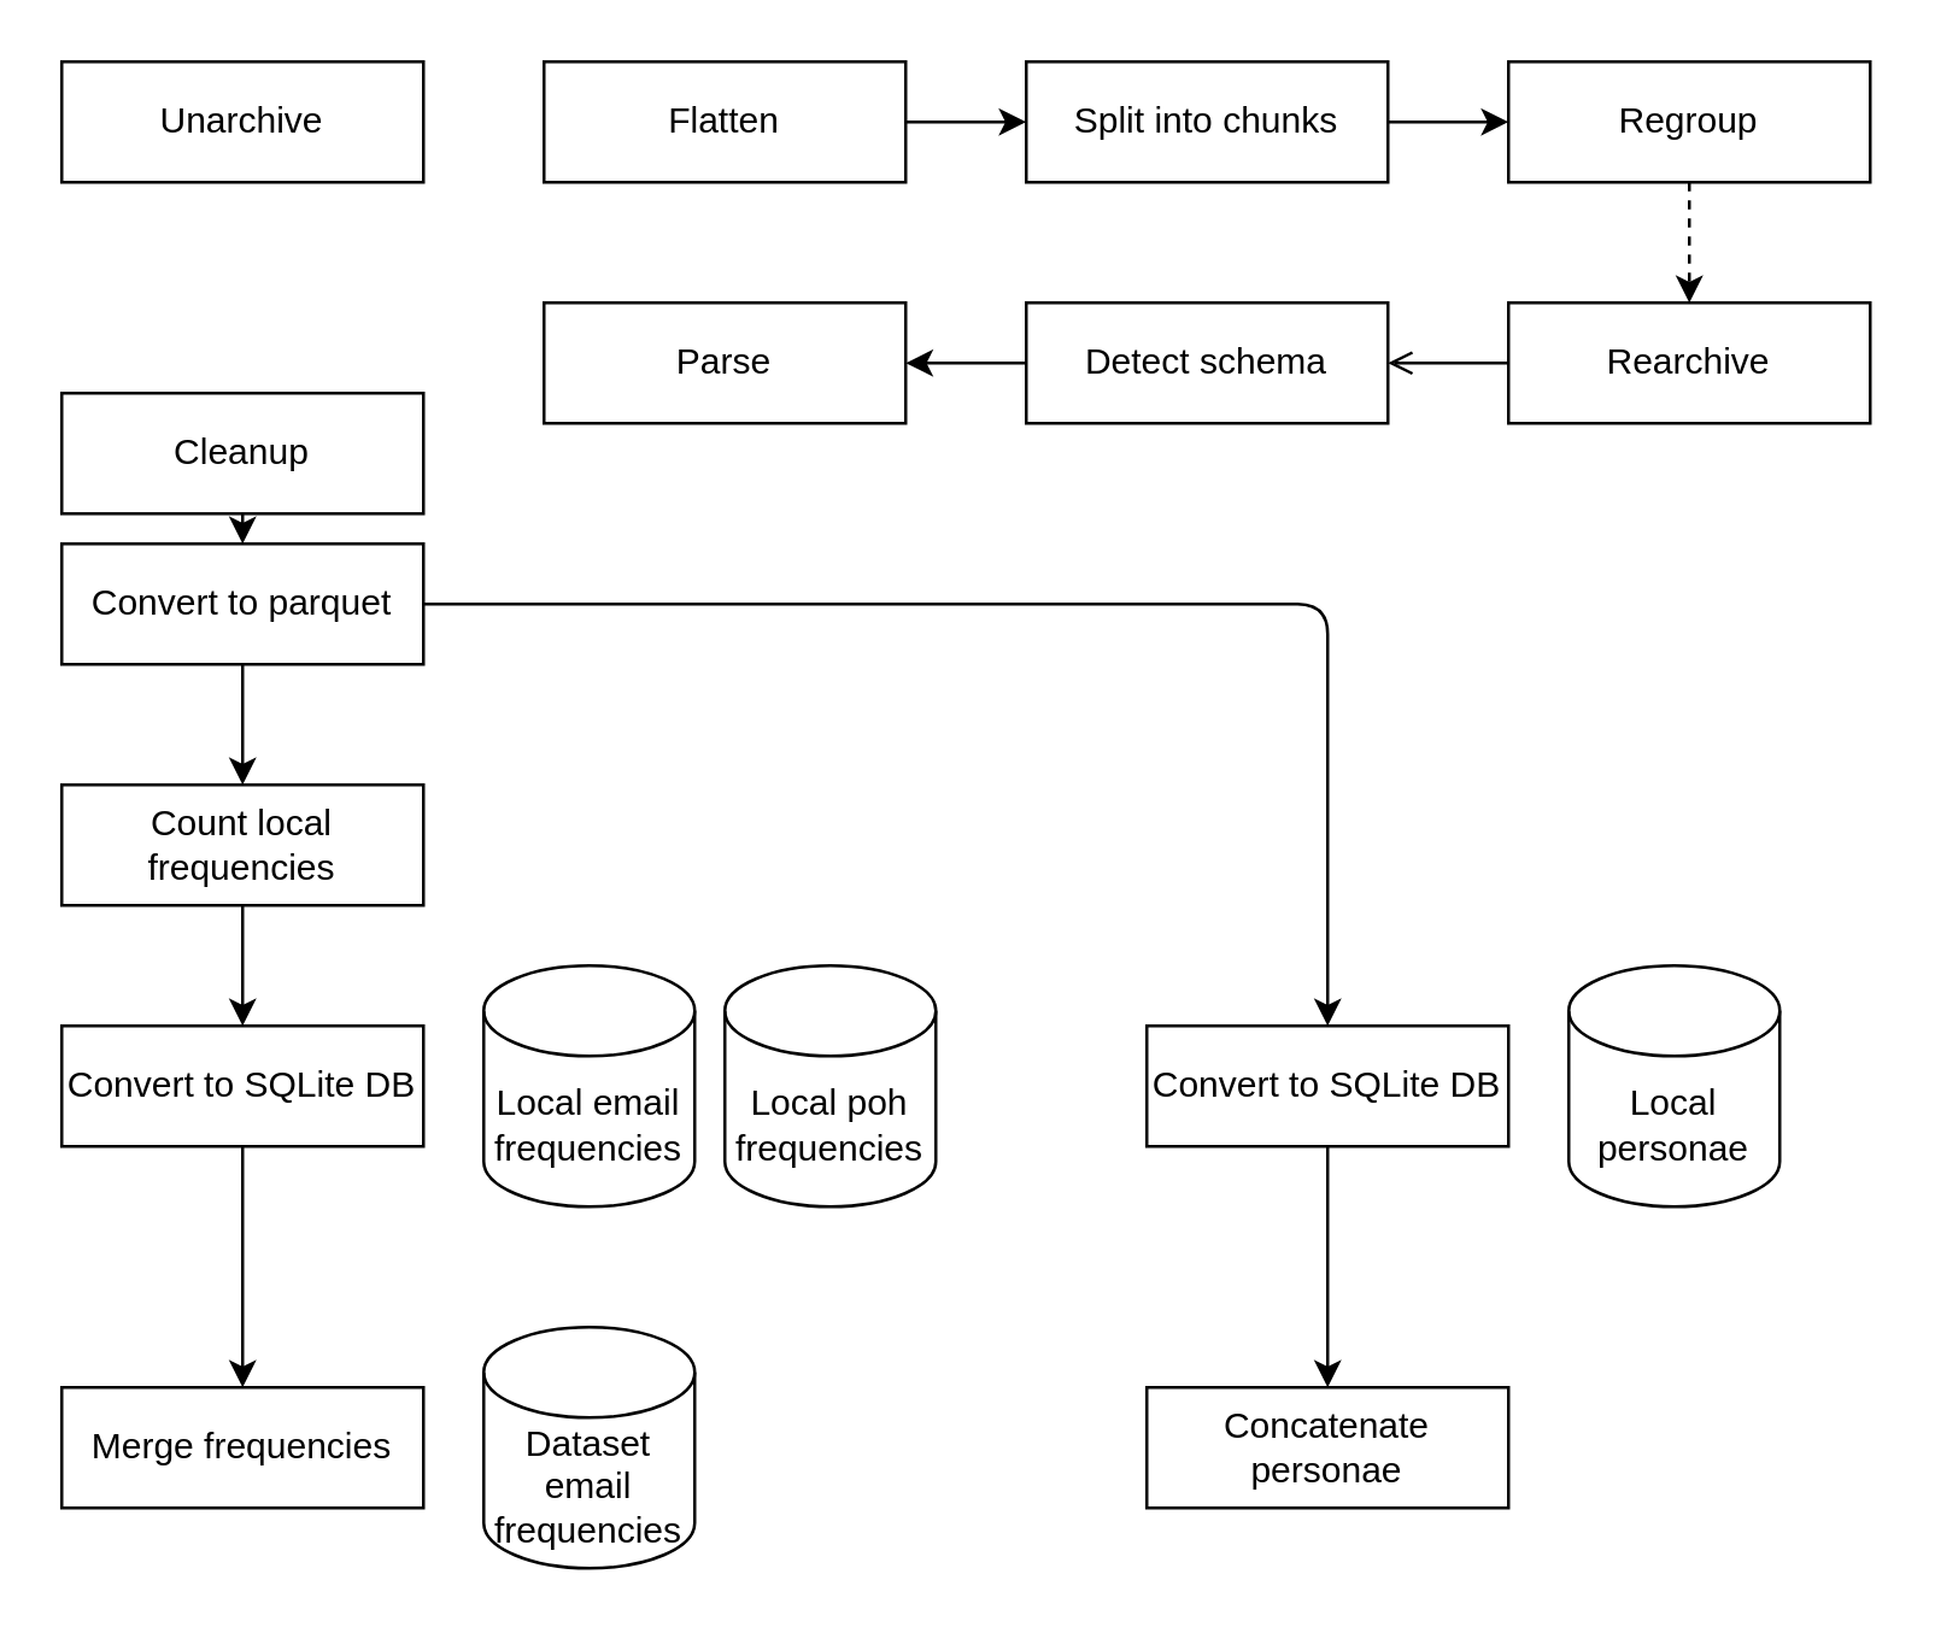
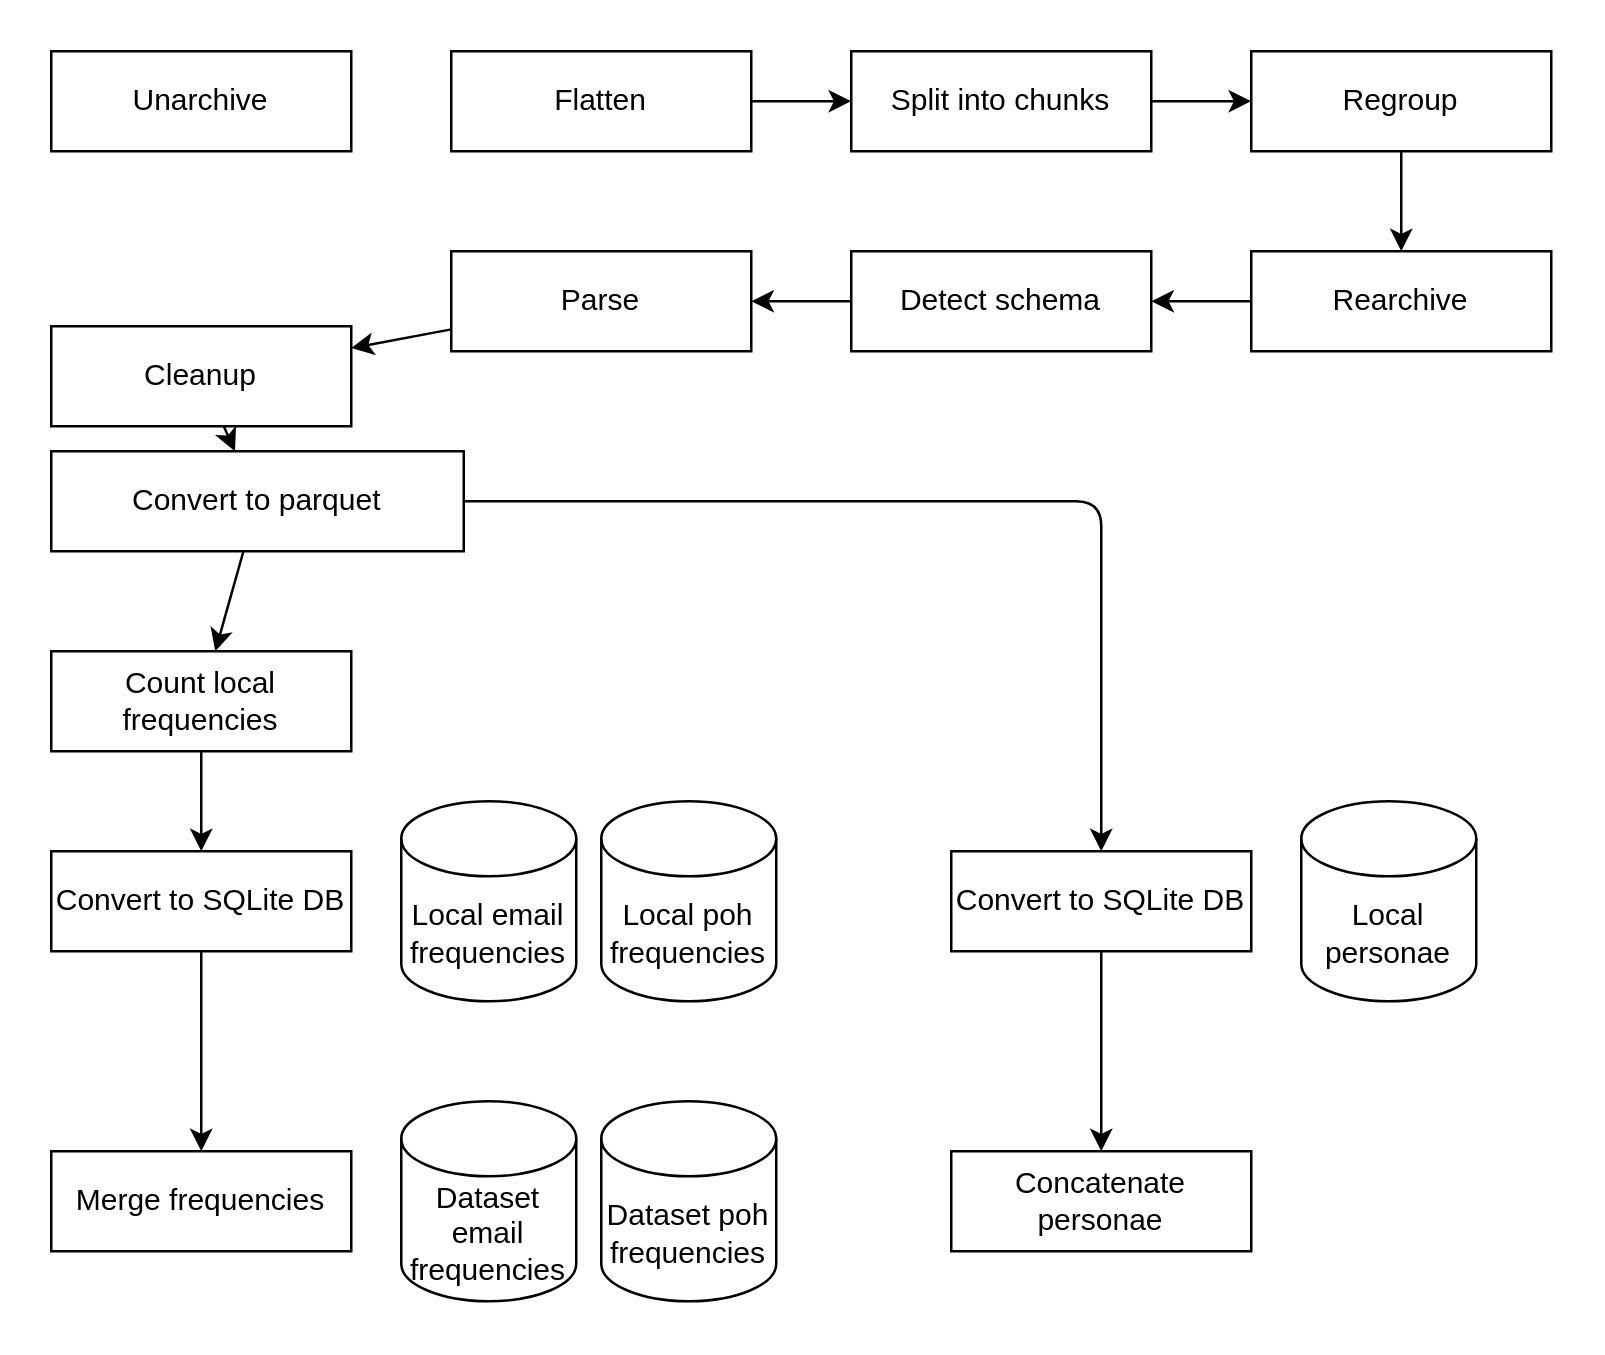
  <mxCell id="0" />
  <mxCell id="1" parent="0" />
  <mxCell id="2" value="Unarchive" style="rounded=0;whiteSpace=wrap;html=1;" parent="1" vertex="1"><mxGeometry x="20" y="20" width="120" height="40" as="geometry" /></mxCell>
  <mxCell id="3" value="" style="edgeStyle=none;html=1;" parent="1" source="4" target="6" edge="1"><mxGeometry relative="1" as="geometry" /></mxCell>
  <mxCell id="4" value="Flatten" style="rounded=0;whiteSpace=wrap;html=1;" parent="1" vertex="1"><mxGeometry x="180" y="20" width="120" height="40" as="geometry" /></mxCell>
  <mxCell id="5" value="" style="edgeStyle=none;html=1;" parent="1" source="6" target="8" edge="1"><mxGeometry relative="1" as="geometry" /></mxCell>
  <mxCell id="6" value="Split into chunks" style="rounded=0;whiteSpace=wrap;html=1;" parent="1" vertex="1"><mxGeometry x="340" y="20" width="120" height="40" as="geometry" /></mxCell>
- <mxCell id="7" value="" style="edgeStyle=none;html=1;dashed=1;" parent="1" source="8" target="10" edge="1"><mxGeometry relative="1" as="geometry" /></mxCell>
+ <mxCell id="7" value="" style="edgeStyle=none;html=1;" parent="1" source="8" target="10" edge="1"><mxGeometry relative="1" as="geometry" /></mxCell>
  <mxCell id="8" value="Regroup" style="rounded=0;whiteSpace=wrap;html=1;" parent="1" vertex="1"><mxGeometry x="500" y="20" width="120" height="40" as="geometry" /></mxCell>
- <mxCell id="9" value="" style="edgeStyle=none;html=1;endArrow=open;" parent="1" source="10" target="12" edge="1"><mxGeometry relative="1" as="geometry" /></mxCell>
+ <mxCell id="9" value="" style="edgeStyle=none;html=1;" parent="1" source="10" target="12" edge="1"><mxGeometry relative="1" as="geometry" /></mxCell>
  <mxCell id="10" value="Rearchive" style="rounded=0;whiteSpace=wrap;html=1;" parent="1" vertex="1"><mxGeometry x="500" y="100" width="120" height="40" as="geometry" /></mxCell>
  <mxCell id="11" value="" style="edgeStyle=none;html=1;" parent="1" source="12" target="14" edge="1"><mxGeometry relative="1" as="geometry" /></mxCell>
  <mxCell id="12" value="Detect schema" style="rounded=0;whiteSpace=wrap;html=1;" parent="1" vertex="1"><mxGeometry x="340" y="100" width="120" height="40" as="geometry" /></mxCell>
+ <mxCell id="13" value="" style="edgeStyle=none;html=1;" parent="1" source="14" target="16" edge="1"><mxGeometry relative="1" as="geometry" /></mxCell>
  <mxCell id="14" value="Parse" style="rounded=0;whiteSpace=wrap;html=1;" parent="1" vertex="1"><mxGeometry x="180" y="100" width="120" height="40" as="geometry" /></mxCell>
  <mxCell id="15" value="" style="edgeStyle=none;html=1;" parent="1" source="16" target="19" edge="1"><mxGeometry relative="1" as="geometry" /></mxCell>
  <mxCell id="16" value="Cleanup" style="rounded=0;whiteSpace=wrap;html=1;" parent="1" vertex="1"><mxGeometry x="20" y="130" width="120" height="40" as="geometry" /></mxCell>
  <mxCell id="17" value="" style="edgeStyle=none;html=1;" parent="1" source="19" target="21" edge="1"><mxGeometry relative="1" as="geometry" /></mxCell>
  <mxCell id="18" style="edgeStyle=none;html=1;entryX=0.5;entryY=0;entryDx=0;entryDy=0;" parent="1" source="19" target="23" edge="1"><mxGeometry relative="1" as="geometry"><Array as="points"><mxPoint x="440" y="200" /></Array></mxGeometry></mxCell>
- <mxCell id="19" value="Convert to parquet" style="rounded=0;whiteSpace=wrap;html=1;" parent="1" vertex="1"><mxGeometry x="20" y="180" width="120" height="40" as="geometry" /></mxCell>
+ <mxCell id="19" value="Convert to parquet" style="rounded=0;whiteSpace=wrap;html=1;" parent="1" vertex="1"><mxGeometry x="20" y="180" width="165" height="40" as="geometry" /></mxCell>
  <mxCell id="20" value="" style="edgeStyle=none;html=1;" parent="1" source="21" target="25" edge="1"><mxGeometry relative="1" as="geometry" /></mxCell>
  <mxCell id="21" value="Count local frequencies" style="rounded=0;whiteSpace=wrap;html=1;" parent="1" vertex="1"><mxGeometry x="20" y="260" width="120" height="40" as="geometry" /></mxCell>
  <mxCell id="22" style="edgeStyle=none;html=1;entryX=0.5;entryY=0;entryDx=0;entryDy=0;" edge="1" parent="1" source="23" target="32"><mxGeometry relative="1" as="geometry" /></mxCell>
  <mxCell id="23" value="Convert to SQLite DB" style="rounded=0;whiteSpace=wrap;html=1;" parent="1" vertex="1"><mxGeometry x="380" y="340" width="120" height="40" as="geometry" /></mxCell>
  <mxCell id="24" style="edgeStyle=none;html=1;entryX=0.5;entryY=0;entryDx=0;entryDy=0;" parent="1" source="25" target="29" edge="1"><mxGeometry relative="1" as="geometry" /></mxCell>
  <mxCell id="25" value="Convert to SQLite DB" style="rounded=0;whiteSpace=wrap;html=1;" parent="1" vertex="1"><mxGeometry x="20" y="340" width="120" height="40" as="geometry" /></mxCell>
  <mxCell id="26" value="Local email frequencies" style="shape=cylinder3;whiteSpace=wrap;html=1;boundedLbl=1;backgroundOutline=1;size=15;" parent="1" vertex="1"><mxGeometry x="160" y="320" width="70" height="80" as="geometry" /></mxCell>
  <mxCell id="27" value="Local poh frequencies" style="shape=cylinder3;whiteSpace=wrap;html=1;boundedLbl=1;backgroundOutline=1;size=15;" parent="1" vertex="1"><mxGeometry x="240" y="320" width="70" height="80" as="geometry" /></mxCell>
  <mxCell id="28" value="Local personae" style="shape=cylinder3;whiteSpace=wrap;html=1;boundedLbl=1;backgroundOutline=1;size=15;" parent="1" vertex="1"><mxGeometry x="520" y="320" width="70" height="80" as="geometry" /></mxCell>
  <mxCell id="29" value="Merge frequencies" style="rounded=0;whiteSpace=wrap;html=1;" parent="1" vertex="1"><mxGeometry x="20" y="460" width="120" height="40" as="geometry" /></mxCell>
  <mxCell id="30" value="Dataset email frequencies" style="shape=cylinder3;whiteSpace=wrap;html=1;boundedLbl=1;backgroundOutline=1;size=15;" parent="1" vertex="1"><mxGeometry x="160" y="440" width="70" height="80" as="geometry" /></mxCell>
+ <mxCell id="31" value="Dataset poh frequencies" style="shape=cylinder3;whiteSpace=wrap;html=1;boundedLbl=1;backgroundOutline=1;size=15;" parent="1" vertex="1"><mxGeometry x="240" y="440" width="70" height="80" as="geometry" /></mxCell>
  <mxCell id="32" value="Concatenate personae" style="rounded=0;whiteSpace=wrap;html=1;" vertex="1" parent="1"><mxGeometry x="380" y="460" width="120" height="40" as="geometry" /></mxCell>
